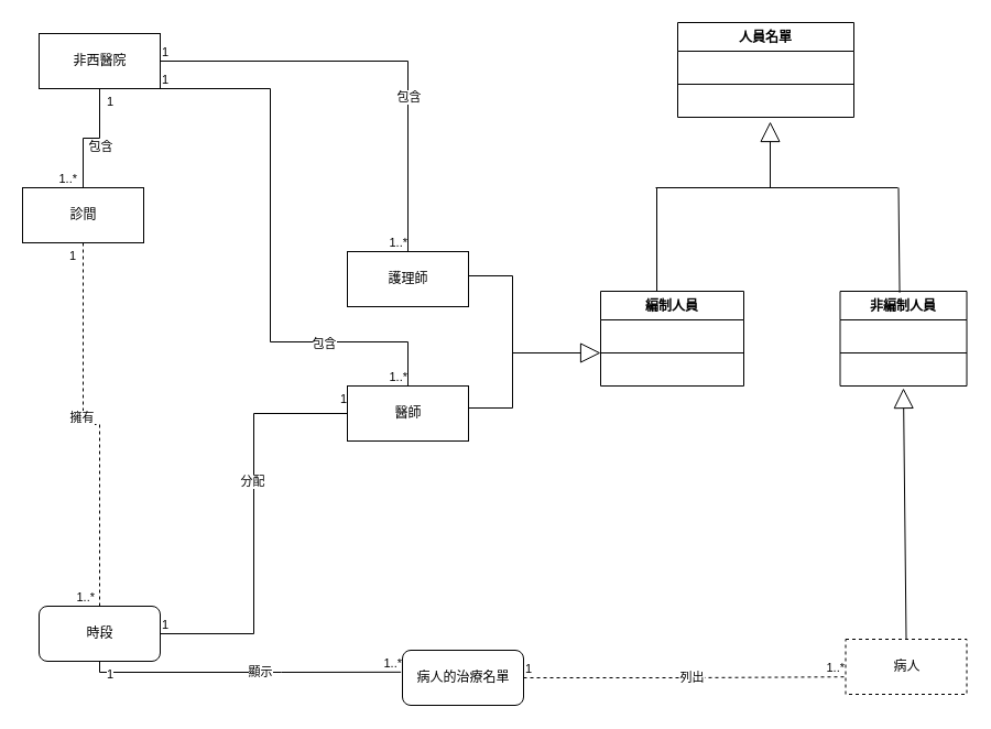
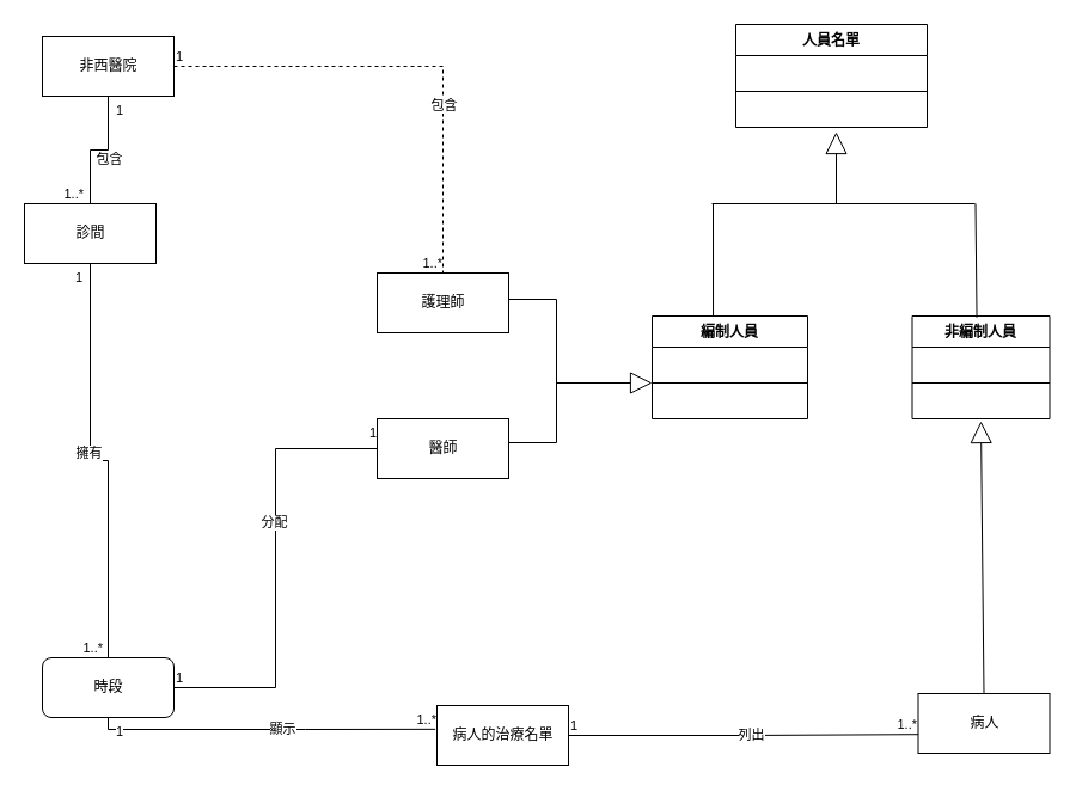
  <mxCell id="0" />
  <mxCell id="1" parent="0" />
  <mxCell id="2" value="編制人員" style="swimlane;fontStyle=1;align=center;verticalAlign=top;childLayout=stackLayout;horizontal=1;startSize=26;horizontalStack=0;resizeParent=1;resizeParentMax=0;resizeLast=0;collapsible=1;marginBottom=0;" parent="1" vertex="1"><mxGeometry x="545" y="264" width="130" height="86" as="geometry" /></mxCell>
  <mxCell id="3" value=" " style="text;strokeColor=none;fillColor=none;align=center;verticalAlign=top;spacingLeft=4;spacingRight=4;overflow=hidden;rotatable=0;points=[[0,0.5],[1,0.5]];portConstraint=eastwest;" parent="2" vertex="1"><mxGeometry y="26" width="130" height="26" as="geometry" /></mxCell>
  <mxCell id="4" value="" style="line;strokeWidth=1;fillColor=none;align=left;verticalAlign=middle;spacingTop=-1;spacingLeft=3;spacingRight=3;rotatable=0;labelPosition=right;points=[];portConstraint=eastwest;" parent="2" vertex="1"><mxGeometry y="52" width="130" height="8" as="geometry" /></mxCell>
  <mxCell id="5" value=" " style="text;strokeColor=none;fillColor=none;align=center;verticalAlign=top;spacingLeft=4;spacingRight=4;overflow=hidden;rotatable=0;points=[[0,0.5],[1,0.5]];portConstraint=eastwest;" parent="2" vertex="1"><mxGeometry y="60" width="130" height="26" as="geometry" /></mxCell>
  <mxCell id="6" value="人員名單" style="swimlane;fontStyle=1;align=center;verticalAlign=top;childLayout=stackLayout;horizontal=1;startSize=26;horizontalStack=0;resizeParent=1;resizeParentMax=0;resizeLast=0;collapsible=1;marginBottom=0;" parent="1" vertex="1"><mxGeometry x="615" y="20" width="160" height="86" as="geometry" /></mxCell>
  <mxCell id="7" value=" " style="text;strokeColor=none;fillColor=none;align=left;verticalAlign=top;spacingLeft=4;spacingRight=4;overflow=hidden;rotatable=0;points=[[0,0.5],[1,0.5]];portConstraint=eastwest;" parent="6" vertex="1"><mxGeometry y="26" width="160" height="26" as="geometry" /></mxCell>
  <mxCell id="8" value="" style="line;strokeWidth=1;fillColor=none;align=left;verticalAlign=middle;spacingTop=-1;spacingLeft=3;spacingRight=3;rotatable=0;labelPosition=right;points=[];portConstraint=eastwest;" parent="6" vertex="1"><mxGeometry y="52" width="160" height="8" as="geometry" /></mxCell>
  <mxCell id="9" value=" " style="text;strokeColor=none;fillColor=none;align=left;verticalAlign=top;spacingLeft=4;spacingRight=4;overflow=hidden;rotatable=0;points=[[0,0.5],[1,0.5]];portConstraint=eastwest;" parent="6" vertex="1"><mxGeometry y="60" width="160" height="26" as="geometry" /></mxCell>
  <mxCell id="10" value="非編制人員" style="swimlane;fontStyle=1;align=center;verticalAlign=top;childLayout=stackLayout;horizontal=1;startSize=26;horizontalStack=0;resizeParent=1;resizeParentMax=0;resizeLast=0;collapsible=1;marginBottom=0;" parent="1" vertex="1"><mxGeometry x="762.5" y="264" width="115" height="86" as="geometry" /></mxCell>
  <mxCell id="11" value=" " style="text;strokeColor=none;fillColor=none;align=center;verticalAlign=top;spacingLeft=4;spacingRight=4;overflow=hidden;rotatable=0;points=[[0,0.5],[1,0.5]];portConstraint=eastwest;" parent="10" vertex="1"><mxGeometry y="26" width="115" height="26" as="geometry" /></mxCell>
  <mxCell id="12" value="" style="line;strokeWidth=1;fillColor=none;align=left;verticalAlign=middle;spacingTop=-1;spacingLeft=3;spacingRight=3;rotatable=0;labelPosition=right;points=[];portConstraint=eastwest;" parent="10" vertex="1"><mxGeometry y="52" width="115" height="8" as="geometry" /></mxCell>
  <mxCell id="13" value=" " style="text;strokeColor=none;fillColor=none;align=left;verticalAlign=top;spacingLeft=4;spacingRight=4;overflow=hidden;rotatable=0;points=[[0,0.5],[1,0.5]];portConstraint=eastwest;" parent="10" vertex="1"><mxGeometry y="60" width="115" height="26" as="geometry" /></mxCell>
  <mxCell id="14" value="非西醫院" style="html=1;" parent="1" vertex="1"><mxGeometry x="35" y="30" width="110" height="50" as="geometry" /></mxCell>
  <mxCell id="15" value="診間" style="html=1;" parent="1" vertex="1"><mxGeometry x="20" y="170" width="110" height="50" as="geometry" /></mxCell>
  <mxCell id="16" value="醫師" style="html=1;" parent="1" vertex="1"><mxGeometry x="315" y="350" width="110" height="50" as="geometry" /></mxCell>
  <mxCell id="17" value="" style="endArrow=none;html=1;edgeStyle=orthogonalEdgeStyle;rounded=0;entryX=0;entryY=0.5;entryDx=0;entryDy=0;exitX=1;exitY=0.5;exitDx=0;exitDy=0;" parent="1" source="25" target="16" edge="1"><mxGeometry relative="1" as="geometry"><mxPoint x="215" y="550" as="sourcePoint" /><mxPoint x="385" y="430" as="targetPoint" /></mxGeometry></mxCell>
  <mxCell id="18" value="1" style="edgeLabel;resizable=0;html=1;align=left;verticalAlign=bottom;" parent="17" connectable="0" vertex="1"><mxGeometry x="-1" relative="1" as="geometry" /></mxCell>
  <mxCell id="19" value="1" style="edgeLabel;resizable=0;html=1;align=right;verticalAlign=bottom;" parent="17" connectable="0" vertex="1"><mxGeometry x="1" relative="1" as="geometry"><mxPoint y="-5" as="offset" /></mxGeometry></mxCell>
  <mxCell id="20" value="分配" style="edgeLabel;html=1;align=center;verticalAlign=middle;resizable=0;points=[];" parent="17" vertex="1" connectable="0"><mxGeometry x="0.211" y="2" relative="1" as="geometry"><mxPoint as="offset" /></mxGeometry></mxCell>
- <mxCell id="21" value="" style="endArrow=none;html=1;edgeStyle=orthogonalEdgeStyle;rounded=0;exitX=0.5;exitY=1;exitDx=0;exitDy=0;entryX=0.5;entryY=0;entryDx=0;entryDy=0;dashed=1;" parent="1" source="15" target="25" edge="1"><mxGeometry relative="1" as="geometry"><mxPoint x="325" y="560" as="sourcePoint" /><mxPoint x="159" y="530" as="targetPoint" /></mxGeometry></mxCell>
+ <mxCell id="21" value="" style="endArrow=none;html=1;edgeStyle=orthogonalEdgeStyle;rounded=0;exitX=0.5;exitY=1;exitDx=0;exitDy=0;entryX=0.5;entryY=0;entryDx=0;entryDy=0;" parent="1" source="15" target="25" edge="1"><mxGeometry relative="1" as="geometry"><mxPoint x="325" y="560" as="sourcePoint" /><mxPoint x="159" y="530" as="targetPoint" /></mxGeometry></mxCell>
  <mxCell id="22" value="1" style="edgeLabel;resizable=0;html=1;align=left;verticalAlign=bottom;" parent="21" connectable="0" vertex="1"><mxGeometry x="-1" relative="1" as="geometry"><mxPoint x="-14" y="20" as="offset" /></mxGeometry></mxCell>
  <mxCell id="23" value="1..*" style="edgeLabel;resizable=0;html=1;align=right;verticalAlign=bottom;" parent="21" connectable="0" vertex="1"><mxGeometry x="1" relative="1" as="geometry"><mxPoint x="-4" as="offset" /></mxGeometry></mxCell>
  <mxCell id="24" value="擁有" style="edgeLabel;html=1;align=center;verticalAlign=middle;resizable=0;points=[];" parent="21" vertex="1" connectable="0"><mxGeometry x="-0.084" y="-2" relative="1" as="geometry"><mxPoint as="offset" /></mxGeometry></mxCell>
  <mxCell id="25" value="時段" style="html=1;rounded=1;" parent="1" vertex="1"><mxGeometry x="35" y="550" width="110" height="50" as="geometry" /></mxCell>
- <mxCell id="26" value="病人的治療名單" style="html=1;rounded=1;" parent="1" vertex="1"><mxGeometry x="365" y="590" width="110" height="50" as="geometry" /></mxCell>
- <mxCell id="27" value="病人" style="html=1;dashed=1;" parent="1" vertex="1"><mxGeometry x="767.5" y="580" width="110" height="50" as="geometry" /></mxCell>
+ <mxCell id="26" value="病人的治療名單" style="html=1;" parent="1" vertex="1"><mxGeometry x="365" y="590" width="110" height="50" as="geometry" /></mxCell>
+ <mxCell id="27" value="病人" style="html=1;" parent="1" vertex="1"><mxGeometry x="767.5" y="580" width="110" height="50" as="geometry" /></mxCell>
  <mxCell id="28" value="" style="endArrow=block;endSize=16;endFill=0;html=1;rounded=0;exitX=0.5;exitY=0;exitDx=0;exitDy=0;entryX=0.5;entryY=1.077;entryDx=0;entryDy=0;entryPerimeter=0;" parent="1" source="27" target="13" edge="1"><mxGeometry width="160" relative="1" as="geometry"><mxPoint x="827.5" y="510" as="sourcePoint" /><mxPoint x="772.5" y="460" as="targetPoint" /></mxGeometry></mxCell>
  <mxCell id="29" value="" style="endArrow=none;html=1;rounded=0;exitX=0.385;exitY=0.07;exitDx=0;exitDy=0;exitPerimeter=0;" parent="1" edge="1"><mxGeometry width="50" height="50" relative="1" as="geometry"><mxPoint x="596.05" y="264.02" as="sourcePoint" /><mxPoint x="596" y="170" as="targetPoint" /></mxGeometry></mxCell>
  <mxCell id="30" value="" style="endArrow=none;html=1;rounded=0;exitX=0.47;exitY=0.015;exitDx=0;exitDy=0;exitPerimeter=0;" parent="1" source="10" edge="1"><mxGeometry width="50" height="50" relative="1" as="geometry"><mxPoint x="816" y="260" as="sourcePoint" /><mxPoint x="815.5" y="170" as="targetPoint" /></mxGeometry></mxCell>
  <mxCell id="31" value="" style="endArrow=none;html=1;rounded=0;" parent="1" edge="1"><mxGeometry width="50" height="50" relative="1" as="geometry"><mxPoint x="595" y="170" as="sourcePoint" /><mxPoint x="815" y="170" as="targetPoint" /></mxGeometry></mxCell>
  <mxCell id="32" value="" style="endArrow=block;endSize=16;endFill=0;html=1;rounded=0;" parent="1" edge="1"><mxGeometry y="-20" width="160" relative="1" as="geometry"><mxPoint x="699" y="170" as="sourcePoint" /><mxPoint x="699" y="110" as="targetPoint" /><mxPoint as="offset" /></mxGeometry></mxCell>
  <mxCell id="33" value="護理師" style="html=1;" parent="1" vertex="1"><mxGeometry x="315" y="228" width="110" height="50" as="geometry" /></mxCell>
  <mxCell id="34" value="" style="endArrow=none;html=1;rounded=0;exitX=1;exitY=0.5;exitDx=0;exitDy=0;" parent="1" edge="1"><mxGeometry width="50" height="50" relative="1" as="geometry"><mxPoint x="425" y="250" as="sourcePoint" /><mxPoint x="465" y="250" as="targetPoint" /></mxGeometry></mxCell>
  <mxCell id="35" value="" style="endArrow=none;html=1;rounded=0;exitX=1;exitY=0.5;exitDx=0;exitDy=0;" parent="1" edge="1"><mxGeometry width="50" height="50" relative="1" as="geometry"><mxPoint x="425" y="370" as="sourcePoint" /><mxPoint x="465" y="370" as="targetPoint" /></mxGeometry></mxCell>
  <mxCell id="36" value="" style="endArrow=none;html=1;rounded=0;" parent="1" edge="1"><mxGeometry width="50" height="50" relative="1" as="geometry"><mxPoint x="465" y="370" as="sourcePoint" /><mxPoint x="465" y="250" as="targetPoint" /></mxGeometry></mxCell>
  <mxCell id="37" value="" style="endArrow=block;endSize=16;endFill=0;html=1;rounded=0;" parent="1" edge="1"><mxGeometry width="160" relative="1" as="geometry"><mxPoint x="465" y="320" as="sourcePoint" /><mxPoint x="545" y="320" as="targetPoint" /></mxGeometry></mxCell>
- <mxCell id="38" value="" style="endArrow=none;html=1;edgeStyle=orthogonalEdgeStyle;rounded=0;exitX=1;exitY=0.5;exitDx=0;exitDy=0;entryX=0.001;entryY=0.684;entryDx=0;entryDy=0;entryPerimeter=0;dashed=1;" parent="1" source="26" target="27" edge="1"><mxGeometry relative="1" as="geometry"><mxPoint x="535" y="630" as="sourcePoint" /><mxPoint x="695" y="630" as="targetPoint" /></mxGeometry></mxCell>
+ <mxCell id="38" value="" style="endArrow=none;html=1;edgeStyle=orthogonalEdgeStyle;rounded=0;exitX=1;exitY=0.5;exitDx=0;exitDy=0;entryX=0.001;entryY=0.684;entryDx=0;entryDy=0;entryPerimeter=0;" parent="1" source="26" target="27" edge="1"><mxGeometry relative="1" as="geometry"><mxPoint x="535" y="630" as="sourcePoint" /><mxPoint x="695" y="630" as="targetPoint" /></mxGeometry></mxCell>
  <mxCell id="39" value="1" style="edgeLabel;resizable=0;html=1;align=left;verticalAlign=bottom;" parent="38" connectable="0" vertex="1"><mxGeometry x="-1" relative="1" as="geometry" /></mxCell>
  <mxCell id="40" value="1..*" style="edgeLabel;resizable=0;html=1;align=right;verticalAlign=bottom;" parent="38" connectable="0" vertex="1"><mxGeometry x="1" relative="1" as="geometry" /></mxCell>
  <mxCell id="41" value="列出" style="edgeLabel;html=1;align=center;verticalAlign=middle;resizable=0;points=[];" parent="38" vertex="1" connectable="0"><mxGeometry x="0.043" relative="1" as="geometry"><mxPoint as="offset" /></mxGeometry></mxCell>
  <mxCell id="42" value="" style="endArrow=none;html=1;edgeStyle=orthogonalEdgeStyle;rounded=0;exitX=0.5;exitY=1;exitDx=0;exitDy=0;entryX=-0.012;entryY=0.397;entryDx=0;entryDy=0;entryPerimeter=0;" parent="1" source="25" target="26" edge="1"><mxGeometry relative="1" as="geometry"><mxPoint x="105" y="620" as="sourcePoint" /><mxPoint x="355" y="620" as="targetPoint" /></mxGeometry></mxCell>
  <mxCell id="43" value="1" style="edgeLabel;resizable=0;html=1;align=left;verticalAlign=bottom;" parent="42" connectable="0" vertex="1"><mxGeometry x="-1" relative="1" as="geometry"><mxPoint x="5" y="20" as="offset" /></mxGeometry></mxCell>
  <mxCell id="44" value="1..*" style="edgeLabel;resizable=0;html=1;align=right;verticalAlign=bottom;" parent="42" connectable="0" vertex="1"><mxGeometry x="1" relative="1" as="geometry"><mxPoint x="1" as="offset" /></mxGeometry></mxCell>
  <mxCell id="45" value="顯示" style="edgeLabel;html=1;align=center;verticalAlign=middle;resizable=0;points=[];" parent="42" vertex="1" connectable="0"><mxGeometry x="0.092" y="1" relative="1" as="geometry"><mxPoint as="offset" /></mxGeometry></mxCell>
  <mxCell id="46" value="" style="endArrow=none;html=1;edgeStyle=orthogonalEdgeStyle;rounded=0;exitX=0.5;exitY=1;exitDx=0;exitDy=0;entryX=0.5;entryY=0;entryDx=0;entryDy=0;" parent="1" source="14" target="15" edge="1"><mxGeometry relative="1" as="geometry"><mxPoint x="275" y="320" as="sourcePoint" /><mxPoint x="435" y="320" as="targetPoint" /></mxGeometry></mxCell>
  <mxCell id="47" value="1" style="edgeLabel;resizable=0;html=1;align=left;verticalAlign=bottom;" parent="46" connectable="0" vertex="1"><mxGeometry x="-1" relative="1" as="geometry"><mxPoint x="5" y="20" as="offset" /></mxGeometry></mxCell>
  <mxCell id="48" value="1..*" style="edgeLabel;resizable=0;html=1;align=right;verticalAlign=bottom;" parent="46" connectable="0" vertex="1"><mxGeometry x="1" relative="1" as="geometry"><mxPoint x="-5" as="offset" /></mxGeometry></mxCell>
  <mxCell id="49" value="包含" style="edgeLabel;html=1;align=center;verticalAlign=middle;resizable=0;points=[];" parent="46" vertex="1" connectable="0"><mxGeometry x="-0.233" relative="1" as="geometry"><mxPoint y="12" as="offset" /></mxGeometry></mxCell>
- <mxCell id="50" value="" style="endArrow=none;html=1;edgeStyle=orthogonalEdgeStyle;rounded=0;exitX=1;exitY=0.5;exitDx=0;exitDy=0;entryX=0.5;entryY=0;entryDx=0;entryDy=0;" parent="1" source="14" target="33" edge="1"><mxGeometry relative="1" as="geometry"><mxPoint x="225" y="70" as="sourcePoint" /><mxPoint x="385" y="70" as="targetPoint" /></mxGeometry></mxCell>
+ <mxCell id="50" value="" style="endArrow=none;html=1;edgeStyle=orthogonalEdgeStyle;rounded=0;exitX=1;exitY=0.5;exitDx=0;exitDy=0;entryX=0.5;entryY=0;entryDx=0;entryDy=0;dashed=1;" parent="1" source="14" target="33" edge="1"><mxGeometry relative="1" as="geometry"><mxPoint x="225" y="70" as="sourcePoint" /><mxPoint x="385" y="70" as="targetPoint" /></mxGeometry></mxCell>
  <mxCell id="51" value="1" style="edgeLabel;resizable=0;html=1;align=left;verticalAlign=bottom;" parent="50" connectable="0" vertex="1"><mxGeometry x="-1" relative="1" as="geometry" /></mxCell>
  <mxCell id="52" value="1..*" style="edgeLabel;resizable=0;html=1;align=right;verticalAlign=bottom;" parent="50" connectable="0" vertex="1"><mxGeometry x="1" relative="1" as="geometry" /></mxCell>
  <mxCell id="53" value="包含" style="edgeLabel;html=1;align=center;verticalAlign=middle;resizable=0;points=[];" parent="50" vertex="1" connectable="0"><mxGeometry x="0.291" relative="1" as="geometry"><mxPoint as="offset" /></mxGeometry></mxCell>
- <mxCell id="54" value="" style="endArrow=none;html=1;edgeStyle=orthogonalEdgeStyle;rounded=0;exitX=1;exitY=1;exitDx=0;exitDy=0;entryX=0.5;entryY=0;entryDx=0;entryDy=0;" parent="1" source="14" target="16" edge="1"><mxGeometry relative="1" as="geometry"><mxPoint x="175" y="160" as="sourcePoint" /><mxPoint x="375" y="310" as="targetPoint" /><Array as="points"><mxPoint x="245" y="80" /><mxPoint x="245" y="310" /><mxPoint x="370" y="310" /></Array></mxGeometry></mxCell>
- <mxCell id="55" value="1" style="edgeLabel;resizable=0;html=1;align=left;verticalAlign=bottom;" parent="54" connectable="0" vertex="1"><mxGeometry x="-1" relative="1" as="geometry" /></mxCell>
- <mxCell id="56" value="1..*" style="edgeLabel;resizable=0;html=1;align=right;verticalAlign=bottom;" parent="54" connectable="0" vertex="1"><mxGeometry x="1" relative="1" as="geometry" /></mxCell>
- <mxCell id="57" value="包含" style="edgeLabel;html=1;align=center;verticalAlign=middle;resizable=0;points=[];" parent="54" vertex="1" connectable="0"><mxGeometry x="0.527" y="-1" relative="1" as="geometry"><mxPoint as="offset" /></mxGeometry></mxCell>
